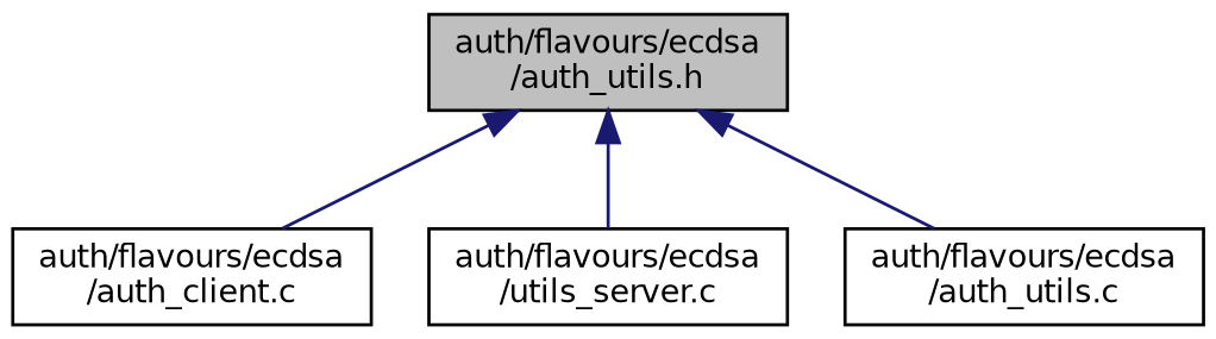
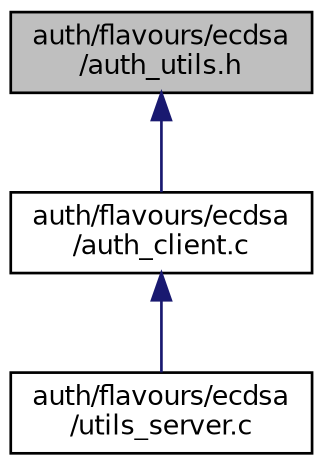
  digraph {
    node [color=black fillcolor=white fontname=Helvetica fontsize=10 shape=record style=filled]
    edge [color=midnightblue dir=back fontname=Helvetica fontsize=10 labelfontname=Helvetica labelfontsize=10 style=solid]
    n1 [fillcolor=grey75 fontcolor=black height=0.2 label="auth/flavours/ecdsa\l/auth_utils.h" width=0.4]
    n2 [height=0.2 label="auth/flavours/ecdsa\l/auth_client.c" width=0.4]
    n3 [height=0.2 label="auth/flavours/ecdsa\l/utils_server.c" width=0.4]
-   n4 [height=0.2 label="auth/flavours/ecdsa\l/auth_utils.c" width=0.4]
    n1 -> n2
-   n1 -> n3
-   n1 -> n4
+   n2 -> n3
  }
